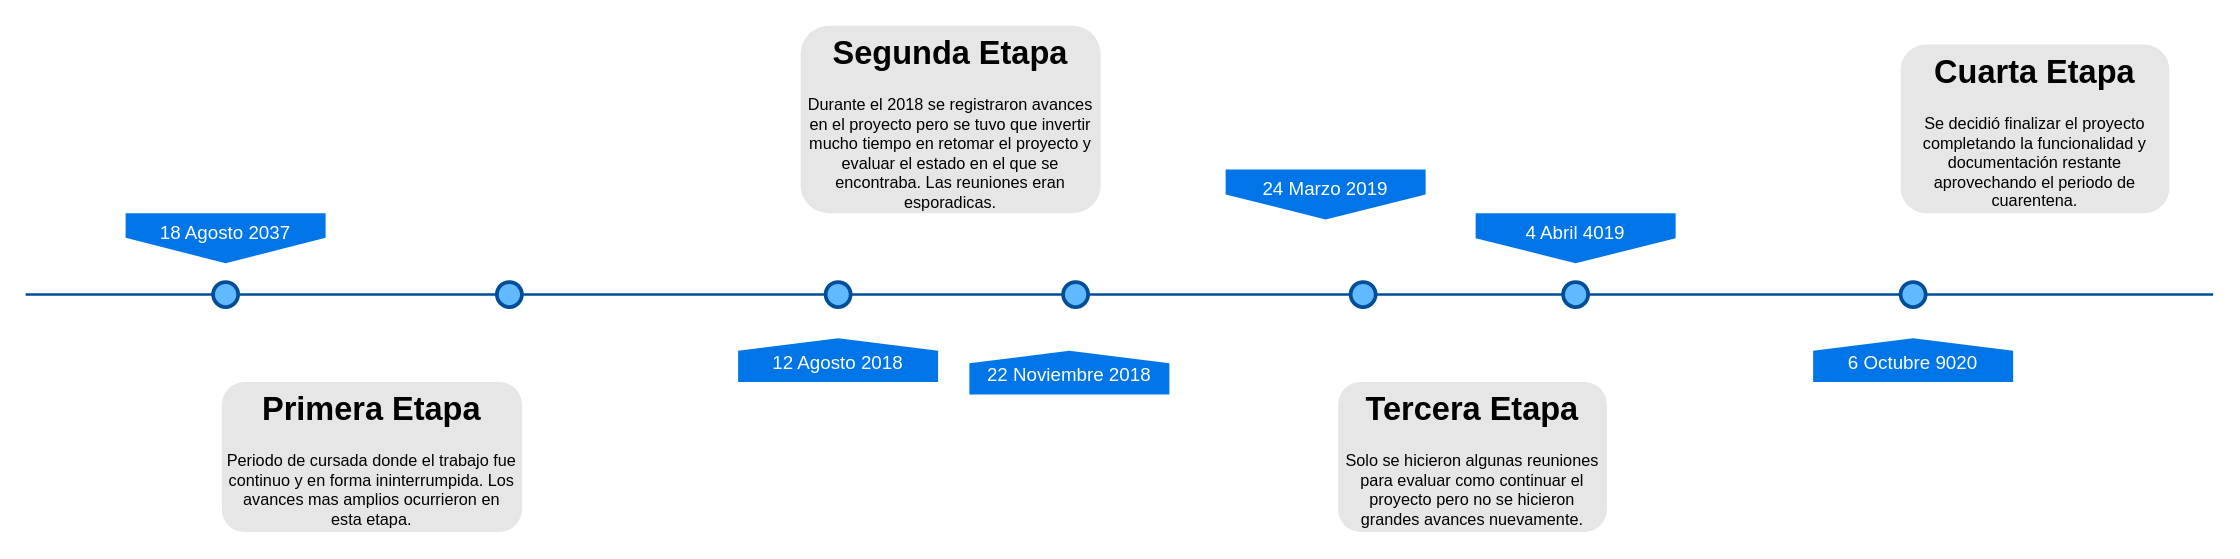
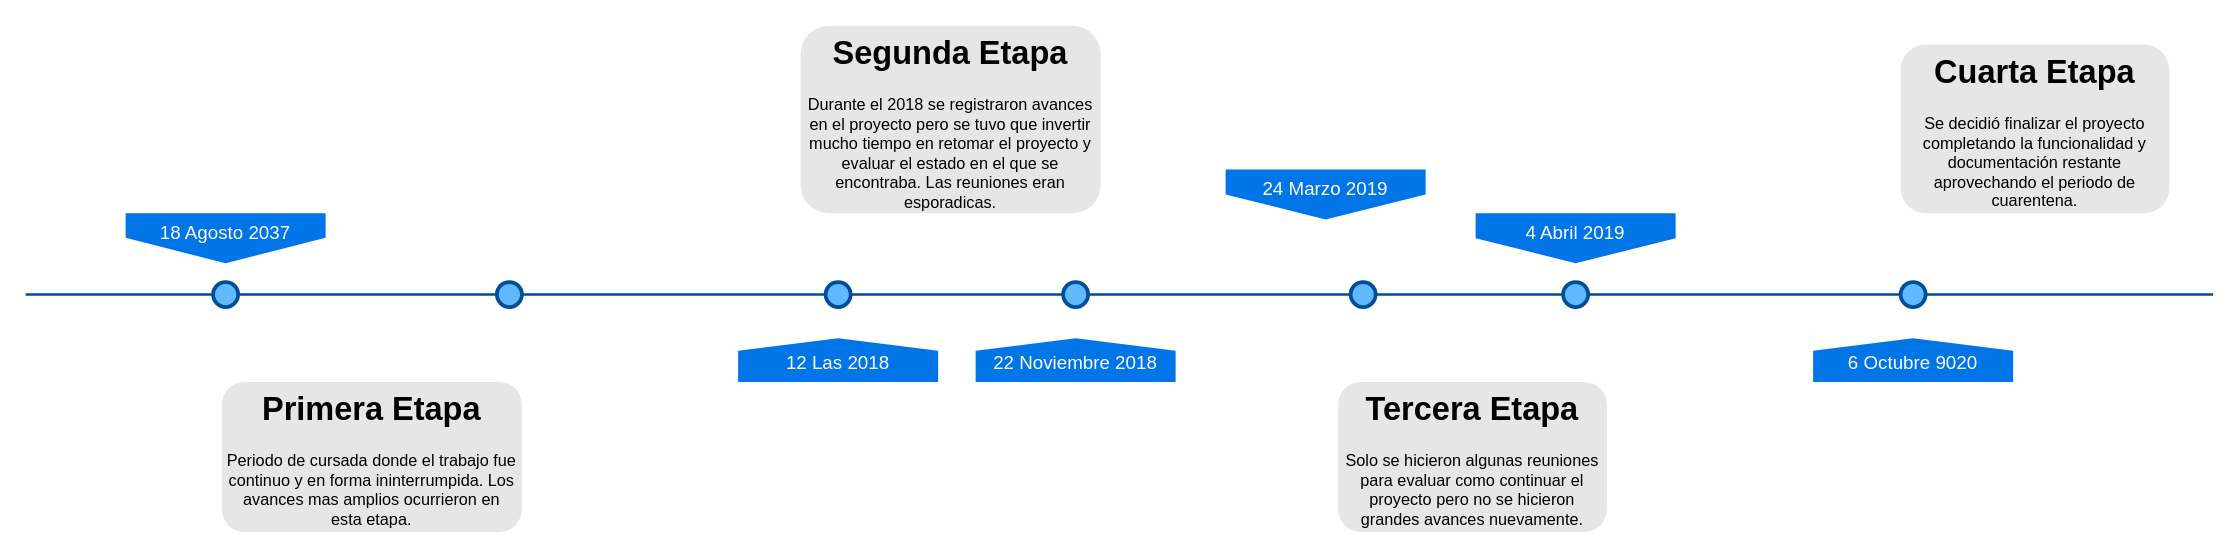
  <mxCell id="0" />
  <mxCell id="1" parent="0" />
  <mxCell id="2" value="" style="line;strokeWidth=2;html=1;fillColor=none;fontSize=28;fontColor=#004D99;strokeColor=#004D99;" parent="1" vertex="1"><mxGeometry x="20" y="230" width="1750" height="10" as="geometry" /></mxCell>
  <mxCell id="3" value="18 Agosto 2037" style="shape=offPageConnector;whiteSpace=wrap;html=1;fillColor=#0075E8;fontSize=15;fontColor=#FFFFFF;size=0.509;verticalAlign=top;strokeColor=none;" parent="1" vertex="1"><mxGeometry x="100" y="170" width="160" height="40" as="geometry" /></mxCell>
- <mxCell id="4" value="12 Agosto 2018" style="shape=offPageConnector;whiteSpace=wrap;html=1;fillColor=#0075E8;fontSize=15;fontColor=#FFFFFF;size=0.286;flipV=1;verticalAlign=bottom;strokeColor=none;spacingBottom=4;" parent="1" vertex="1"><mxGeometry x="590" y="270" width="160" height="35" as="geometry" /></mxCell>
+ <mxCell id="4" value="12 Las 2018" style="shape=offPageConnector;whiteSpace=wrap;html=1;fillColor=#0075E8;fontSize=15;fontColor=#FFFFFF;size=0.286;flipV=1;verticalAlign=bottom;strokeColor=none;spacingBottom=4;" parent="1" vertex="1"><mxGeometry x="590" y="270" width="160" height="35" as="geometry" /></mxCell>
  <mxCell id="5" value="" style="ellipse;whiteSpace=wrap;html=1;fillColor=#61BAFF;fontSize=28;fontColor=#004D99;strokeWidth=3;strokeColor=#004D99;" parent="1" vertex="1"><mxGeometry x="170" y="225" width="20" height="20" as="geometry" /></mxCell>
  <mxCell id="6" value="" style="ellipse;whiteSpace=wrap;html=1;fillColor=#61BAFF;fontSize=28;fontColor=#004D99;strokeWidth=3;strokeColor=#004D99;" parent="1" vertex="1"><mxGeometry x="397" y="225" width="20" height="20" as="geometry" /></mxCell>
  <mxCell id="7" value="" style="ellipse;whiteSpace=wrap;html=1;fillColor=#61BAFF;fontSize=28;fontColor=#004D99;strokeWidth=3;strokeColor=#004D99;" parent="1" vertex="1"><mxGeometry x="660" y="225" width="20" height="20" as="geometry" /></mxCell>
  <mxCell id="8" value="" style="ellipse;whiteSpace=wrap;html=1;fillColor=#61BAFF;fontSize=28;fontColor=#004D99;strokeWidth=3;strokeColor=#004D99;" parent="1" vertex="1"><mxGeometry x="850" y="225" width="20" height="20" as="geometry" /></mxCell>
  <mxCell id="9" value="&lt;h1&gt;Primera Etapa&lt;/h1&gt;&lt;p&gt;Periodo de cursada donde el trabajo fue continuo y en forma ininterrumpida. Los avances mas amplios ocurrieron en esta etapa.&lt;/p&gt;" style="text;html=1;spacing=5;spacingTop=-20;whiteSpace=wrap;overflow=hidden;strokeColor=none;strokeWidth=3;fillColor=#E6E6E6;fontSize=13;fontColor=#000000;align=center;rounded=1;" parent="1" vertex="1"><mxGeometry x="177" y="305" width="240" height="120" as="geometry" /></mxCell>
  <mxCell id="10" value="&lt;h1&gt;Tercera Etapa&lt;/h1&gt;&lt;p&gt;Solo se hicieron algunas reuniones para evaluar como continuar el proyecto pero no se hicieron grandes avances nuevamente.&lt;/p&gt;" style="text;html=1;spacing=5;spacingTop=-20;whiteSpace=wrap;overflow=hidden;strokeColor=none;strokeWidth=3;fillColor=#E6E6E6;fontSize=13;fontColor=#000000;align=center;rounded=1;" parent="1" vertex="1"><mxGeometry x="1070" y="305" width="215" height="120" as="geometry" /></mxCell>
  <mxCell id="11" value="&lt;h1&gt;Segunda Etapa&lt;/h1&gt;&lt;p&gt;Durante el 2018 se registraron avances en el proyecto pero se tuvo que invertir mucho tiempo en retomar el proyecto y evaluar el estado en el que se encontraba. Las reuniones eran esporadicas.&lt;/p&gt;" style="text;html=1;spacing=5;spacingTop=-20;whiteSpace=wrap;overflow=hidden;strokeColor=none;strokeWidth=3;fillColor=#E6E6E6;fontSize=13;fontColor=#000000;align=center;rounded=1;" parent="1" vertex="1"><mxGeometry x="640" y="20" width="240" height="150" as="geometry" /></mxCell>
- <mxCell id="12" value="22 Noviembre 2018" style="shape=offPageConnector;whiteSpace=wrap;html=1;fillColor=#0075E8;fontSize=15;fontColor=#FFFFFF;size=0.286;flipV=1;verticalAlign=bottom;strokeColor=none;spacingBottom=4;" vertex="1" parent="1"><mxGeometry x="775" y="280" width="160" height="35" as="geometry" /></mxCell>
+ <mxCell id="12" value="22 Noviembre 2018" style="shape=offPageConnector;whiteSpace=wrap;html=1;fillColor=#0075E8;fontSize=15;fontColor=#FFFFFF;size=0.286;flipV=1;verticalAlign=bottom;strokeColor=none;spacingBottom=4;" vertex="1" parent="1"><mxGeometry x="780" y="270" width="160" height="35" as="geometry" /></mxCell>
  <mxCell id="13" value="" style="ellipse;whiteSpace=wrap;html=1;fillColor=#61BAFF;fontSize=28;fontColor=#004D99;strokeWidth=3;strokeColor=#004D99;" vertex="1" parent="1"><mxGeometry x="1080" y="225" width="20" height="20" as="geometry" /></mxCell>
  <mxCell id="14" value="24 Marzo 2019" style="shape=offPageConnector;whiteSpace=wrap;html=1;fillColor=#0075E8;fontSize=15;fontColor=#FFFFFF;size=0.5;verticalAlign=top;strokeColor=none;" vertex="1" parent="1"><mxGeometry x="980" y="135" width="160" height="40" as="geometry" /></mxCell>
  <mxCell id="15" value="" style="ellipse;whiteSpace=wrap;html=1;fillColor=#61BAFF;fontSize=28;fontColor=#004D99;strokeWidth=3;strokeColor=#004D99;" vertex="1" parent="1"><mxGeometry x="1250" y="225" width="20" height="20" as="geometry" /></mxCell>
- <mxCell id="16" value="4 Abril 4019" style="shape=offPageConnector;whiteSpace=wrap;html=1;fillColor=#0075E8;fontSize=15;fontColor=#FFFFFF;size=0.5;verticalAlign=top;strokeColor=none;" vertex="1" parent="1"><mxGeometry x="1180" y="170" width="160" height="40" as="geometry" /></mxCell>
+ <mxCell id="16" value="4 Abril 2019" style="shape=offPageConnector;whiteSpace=wrap;html=1;fillColor=#0075E8;fontSize=15;fontColor=#FFFFFF;size=0.5;verticalAlign=top;strokeColor=none;" vertex="1" parent="1"><mxGeometry x="1180" y="170" width="160" height="40" as="geometry" /></mxCell>
  <mxCell id="17" value="" style="ellipse;whiteSpace=wrap;html=1;fillColor=#61BAFF;fontSize=28;fontColor=#004D99;strokeWidth=3;strokeColor=#004D99;" vertex="1" parent="1"><mxGeometry x="1520" y="225" width="20" height="20" as="geometry" /></mxCell>
  <mxCell id="18" value="6 Octubre 9020" style="shape=offPageConnector;whiteSpace=wrap;html=1;fillColor=#0075E8;fontSize=15;fontColor=#FFFFFF;size=0.286;flipV=1;verticalAlign=bottom;strokeColor=none;spacingBottom=4;" vertex="1" parent="1"><mxGeometry x="1450" y="270" width="160" height="35" as="geometry" /></mxCell>
  <mxCell id="19" value="&lt;h1&gt;Cuarta Etapa&lt;/h1&gt;&lt;p&gt;Se decidió finalizar el proyecto completando la funcionalidad y documentación restante aprovechando el periodo de cuarentena.&lt;/p&gt;" style="text;html=1;spacing=5;spacingTop=-20;whiteSpace=wrap;overflow=hidden;strokeColor=none;strokeWidth=3;fillColor=#E6E6E6;fontSize=13;fontColor=#000000;align=center;rounded=1;" vertex="1" parent="1"><mxGeometry x="1520" y="35" width="215" height="135" as="geometry" /></mxCell>
